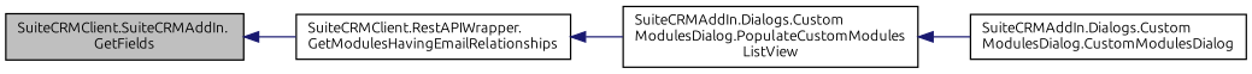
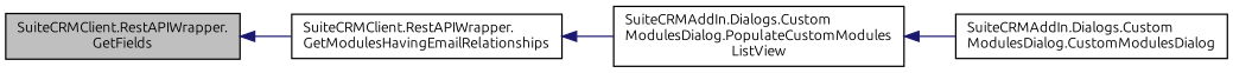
  digraph {
    rankdir=LR
    fontname=Ubuntu
    node [color=black fillcolor=white fontname=Ubuntu fontsize=10 shape=record style=filled]
    edge [color=midnightblue dir=back fontname=Ubuntu fontsize=10 labelfontname=Helvetica labelfontsize=10 style=solid]
-   n1 [fillcolor=grey75 fontcolor=black height=0.2 label="SuiteCRMClient.SuiteCRMAddIn.\lGetFields" width=0.4]
+   n1 [fillcolor=grey75 fontcolor=black height=0.2 label="SuiteCRMClient.RestAPIWrapper.\lGetFields" width=0.4]
    n2 [height=0.2 label="SuiteCRMClient.RestAPIWrapper.\lGetModulesHavingEmailRelationships" width=0.4]
    n3 [height=0.2 label="SuiteCRMAddIn.Dialogs.Custom\lModulesDialog.PopulateCustomModules\lListView" width=0.4]
    n4 [height=0.2 label="SuiteCRMAddIn.Dialogs.Custom\lModulesDialog.CustomModulesDialog" width=0.4]
    n1 -> n2
    n2 -> n3
    n3 -> n4
  }
